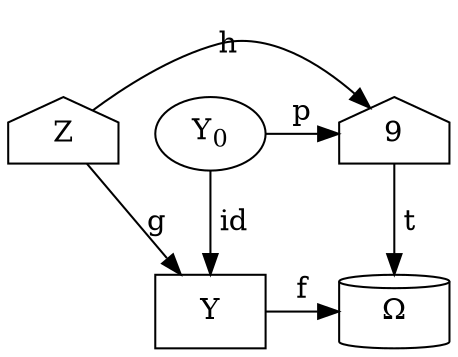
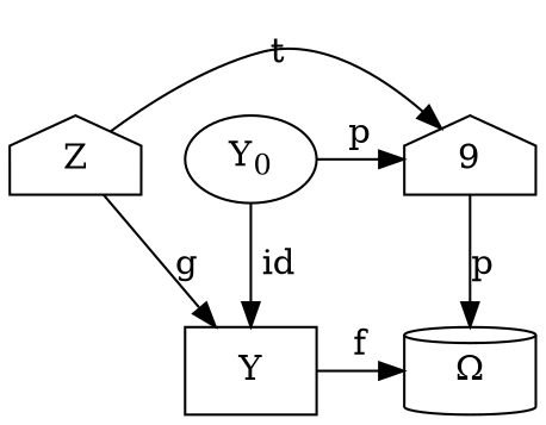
  digraph {
    node [shape=house]
    Z
    n2 [label=9]
    n3 [label=<Y<sub>0</sub>> shape=""]
    Y [shape=box]
    n5 [label="Ω" shape=cylinder]
    subgraph sub_1 {
      rank=same
      Z
      n2
      n3
    }
    subgraph sub_2 {
      rank=same
      Y
      n5
    }
-   Z -> n2 [label=h]
+   Z -> n2 [label=" t"]
    Z -> Y [label=g]
-   n2 -> n5 [label=" t"]
+   n2 -> n5 [label=p]
    n3 -> n2 [label=p]
    n3 -> Y [label=" id"]
    Y -> n5 [label=f]
  }
